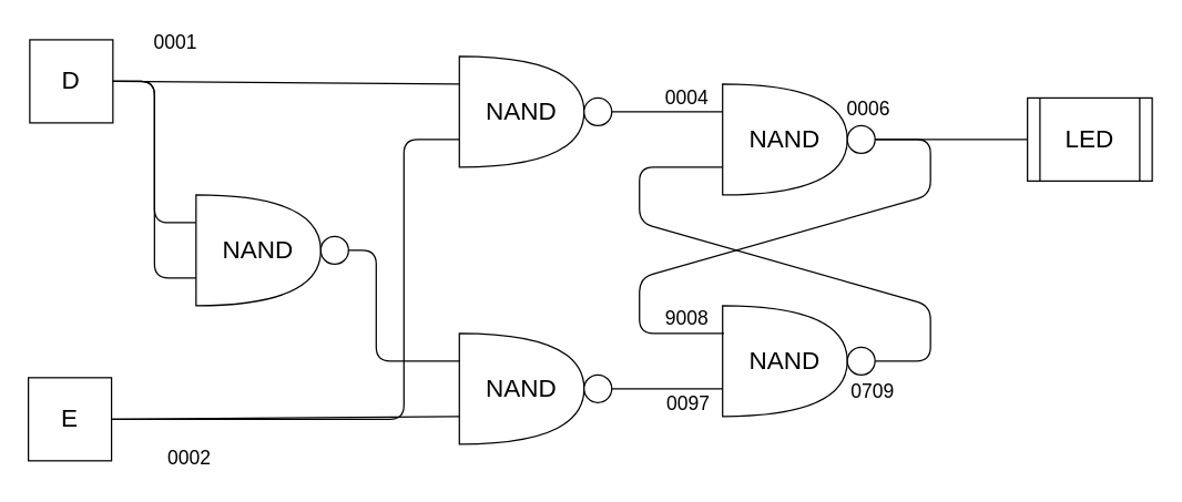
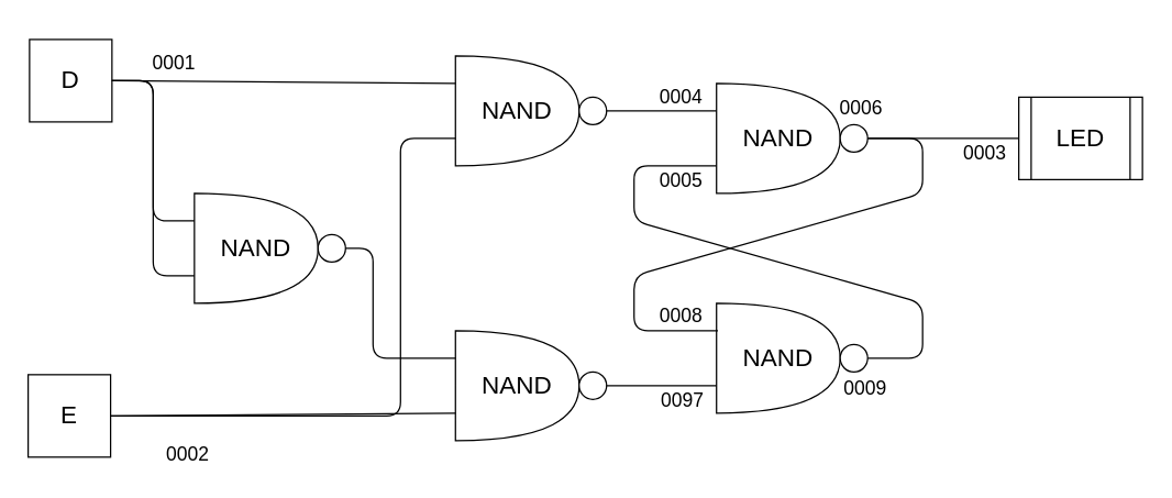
  <mxCell id="0" />
  <mxCell id="1" parent="0" />
  <mxCell id="2" value="&lt;span style=&quot;font-size: 18px&quot;&gt;D&lt;/span&gt;" style="whiteSpace=wrap;html=1;aspect=fixed;" parent="1" vertex="1"><mxGeometry x="21" y="28" width="60" height="60" as="geometry" /></mxCell>
  <mxCell id="3" value="&lt;font style=&quot;font-size: 18px&quot;&gt;E&lt;/font&gt;" style="whiteSpace=wrap;html=1;aspect=fixed;" parent="1" vertex="1"><mxGeometry x="20" y="272" width="60" height="60" as="geometry" /></mxCell>
  <mxCell id="4" value="&lt;font style=&quot;font-size: 18px&quot;&gt;LED&lt;/font&gt;" style="shape=process;whiteSpace=wrap;html=1;backgroundOutline=1;" parent="1" vertex="1"><mxGeometry x="741" y="70" width="90" height="60" as="geometry" /></mxCell>
  <mxCell id="5" value="" style="group" parent="1" vertex="1" connectable="0"><mxGeometry x="521" y="60" width="110" height="80" as="geometry" /></mxCell>
  <mxCell id="6" value="&lt;font style=&quot;font-size: 18px&quot;&gt;NAND&lt;/font&gt;" style="shape=or;whiteSpace=wrap;html=1;" parent="5" vertex="1"><mxGeometry width="90" height="80" as="geometry" /></mxCell>
  <mxCell id="7" value="" style="ellipse;whiteSpace=wrap;html=1;aspect=fixed;" parent="5" vertex="1"><mxGeometry x="90" y="30" width="20" height="20" as="geometry" /></mxCell>
  <mxCell id="8" value="" style="group" parent="1" vertex="1" connectable="0"><mxGeometry x="521" y="220" width="110" height="80" as="geometry" /></mxCell>
  <mxCell id="9" value="&lt;font style=&quot;font-size: 18px&quot;&gt;NAND&lt;/font&gt;" style="shape=or;whiteSpace=wrap;html=1;" parent="8" vertex="1"><mxGeometry width="90" height="80" as="geometry" /></mxCell>
  <mxCell id="10" value="" style="ellipse;whiteSpace=wrap;html=1;aspect=fixed;" parent="8" vertex="1"><mxGeometry x="90" y="30" width="20" height="20" as="geometry" /></mxCell>
  <mxCell id="11" value="" style="endArrow=none;html=1;entryX=0;entryY=0.5;entryDx=0;entryDy=0;exitX=1;exitY=0.5;exitDx=0;exitDy=0;" parent="1" source="7" target="4" edge="1"><mxGeometry width="50" height="50" relative="1" as="geometry"><mxPoint x="801" y="180" as="sourcePoint" /><mxPoint x="641" y="230" as="targetPoint" /></mxGeometry></mxCell>
  <mxCell id="12" value="&lt;font style=&quot;font-size: 14px&quot;&gt;0004&lt;/font&gt;" style="text;html=1;align=center;verticalAlign=middle;resizable=0;points=[];autosize=1;strokeColor=none;" parent="1" vertex="1"><mxGeometry x="470" y="60" width="50" height="20" as="geometry" /></mxCell>
+ <mxCell id="13" value="&lt;font style=&quot;font-size: 14px&quot;&gt;0005&lt;/font&gt;" style="text;html=1;align=center;verticalAlign=middle;resizable=0;points=[];autosize=1;strokeColor=none;" parent="1" vertex="1"><mxGeometry x="470" y="121" width="50" height="20" as="geometry" /></mxCell>
  <mxCell id="14" value="&lt;font style=&quot;font-size: 14px&quot;&gt;0006&lt;/font&gt;" style="text;html=1;align=center;verticalAlign=middle;resizable=0;points=[];autosize=1;strokeColor=none;" parent="1" vertex="1"><mxGeometry x="601" y="68" width="50" height="20" as="geometry" /></mxCell>
  <mxCell id="15" value="&lt;font style=&quot;font-size: 14px&quot;&gt;0097&lt;/font&gt;" style="text;html=1;align=center;verticalAlign=middle;resizable=0;points=[];autosize=1;strokeColor=none;" parent="1" vertex="1"><mxGeometry x="471" y="281" width="50" height="20" as="geometry" /></mxCell>
- <mxCell id="16" value="&lt;font style=&quot;font-size: 14px&quot;&gt;9008&lt;/font&gt;" style="text;html=1;align=center;verticalAlign=middle;resizable=0;points=[];autosize=1;strokeColor=none;" parent="1" vertex="1"><mxGeometry x="470" y="219" width="50" height="20" as="geometry" /></mxCell>
- <mxCell id="17" value="&lt;font style=&quot;font-size: 14px&quot;&gt;0709&lt;/font&gt;" style="text;html=1;align=center;verticalAlign=middle;resizable=0;points=[];autosize=1;strokeColor=none;" parent="1" vertex="1"><mxGeometry x="604" y="272" width="50" height="20" as="geometry" /></mxCell>
+ <mxCell id="16" value="&lt;font style=&quot;font-size: 14px&quot;&gt;0008&lt;/font&gt;" style="text;html=1;align=center;verticalAlign=middle;resizable=0;points=[];autosize=1;strokeColor=none;" parent="1" vertex="1"><mxGeometry x="470" y="219" width="50" height="20" as="geometry" /></mxCell>
+ <mxCell id="17" value="&lt;font style=&quot;font-size: 14px&quot;&gt;0009&lt;/font&gt;" style="text;html=1;align=center;verticalAlign=middle;resizable=0;points=[];autosize=1;strokeColor=none;" parent="1" vertex="1"><mxGeometry x="604" y="272" width="50" height="20" as="geometry" /></mxCell>
  <mxCell id="18" value="" style="endArrow=none;html=1;entryX=0;entryY=0.75;entryDx=0;entryDy=0;entryPerimeter=0;" parent="1" target="6" edge="1"><mxGeometry width="50" height="50" relative="1" as="geometry"><mxPoint x="631" y="260" as="sourcePoint" /><mxPoint x="591" y="220" as="targetPoint" /><Array as="points"><mxPoint x="671" y="260" /><mxPoint x="671" y="220" /><mxPoint x="461" y="160" /><mxPoint x="461" y="120" /></Array></mxGeometry></mxCell>
  <mxCell id="19" value="" style="endArrow=none;html=1;entryX=1;entryY=0.5;entryDx=0;entryDy=0;" parent="1" target="7" edge="1"><mxGeometry width="50" height="50" relative="1" as="geometry"><mxPoint x="522" y="240" as="sourcePoint" /><mxPoint x="591" y="220" as="targetPoint" /><Array as="points"><mxPoint x="461" y="240" /><mxPoint x="461" y="200" /><mxPoint x="671" y="140" /><mxPoint x="671" y="100" /></Array></mxGeometry></mxCell>
- <mxCell id="20" value="&lt;font style=&quot;font-size: 14px&quot;&gt;0001&lt;/font&gt;" style="text;html=1;align=center;verticalAlign=middle;resizable=0;points=[];autosize=1;strokeColor=none;" parent="1" vertex="1"><mxGeometry x="101" y="20" width="50" height="20" as="geometry" /></mxCell>
+ <mxCell id="20" value="&lt;font style=&quot;font-size: 14px&quot;&gt;0001&lt;/font&gt;" style="text;html=1;align=center;verticalAlign=middle;resizable=0;points=[];autosize=1;strokeColor=none;" parent="1" vertex="1"><mxGeometry x="101" y="35" width="50" height="20" as="geometry" /></mxCell>
  <mxCell id="21" value="&lt;font style=&quot;font-size: 14px&quot;&gt;0002&lt;/font&gt;" style="text;html=1;align=center;verticalAlign=middle;resizable=0;points=[];autosize=1;strokeColor=none;" parent="1" vertex="1"><mxGeometry x="111" y="320" width="50" height="20" as="geometry" /></mxCell>
+ <mxCell id="22" value="&lt;font style=&quot;font-size: 14px&quot;&gt;0003&lt;/font&gt;" style="text;html=1;align=center;verticalAlign=middle;resizable=0;points=[];autosize=1;strokeColor=none;" parent="1" vertex="1"><mxGeometry x="691" y="101" width="50" height="20" as="geometry" /></mxCell>
  <mxCell id="23" value="" style="group" vertex="1" connectable="0" parent="1"><mxGeometry x="141" y="140" width="110" height="80" as="geometry" /></mxCell>
  <mxCell id="24" value="&lt;font style=&quot;font-size: 18px&quot;&gt;NAND&lt;/font&gt;" style="shape=or;whiteSpace=wrap;html=1;" vertex="1" parent="23"><mxGeometry width="90" height="80" as="geometry" /></mxCell>
  <mxCell id="25" value="" style="ellipse;whiteSpace=wrap;html=1;aspect=fixed;" vertex="1" parent="23"><mxGeometry x="90" y="30" width="20" height="20" as="geometry" /></mxCell>
  <mxCell id="26" value="" style="group" vertex="1" connectable="0" parent="1"><mxGeometry x="331" y="40" width="110" height="80" as="geometry" /></mxCell>
  <mxCell id="27" value="&lt;font style=&quot;font-size: 18px&quot;&gt;NAND&lt;/font&gt;" style="shape=or;whiteSpace=wrap;html=1;" vertex="1" parent="26"><mxGeometry width="90" height="80" as="geometry" /></mxCell>
  <mxCell id="28" value="" style="ellipse;whiteSpace=wrap;html=1;aspect=fixed;" vertex="1" parent="26"><mxGeometry x="90" y="30" width="20" height="20" as="geometry" /></mxCell>
  <mxCell id="29" value="" style="group" vertex="1" connectable="0" parent="1"><mxGeometry x="331" y="240" width="110" height="80" as="geometry" /></mxCell>
  <mxCell id="30" value="&lt;font style=&quot;font-size: 18px&quot;&gt;NAND&lt;/font&gt;" style="shape=or;whiteSpace=wrap;html=1;" vertex="1" parent="29"><mxGeometry width="90" height="80" as="geometry" /></mxCell>
  <mxCell id="31" value="" style="ellipse;whiteSpace=wrap;html=1;aspect=fixed;" vertex="1" parent="29"><mxGeometry x="90" y="30" width="20" height="20" as="geometry" /></mxCell>
  <mxCell id="32" value="" style="endArrow=none;html=1;exitX=1;exitY=0.5;exitDx=0;exitDy=0;entryX=0;entryY=0.25;entryDx=0;entryDy=0;entryPerimeter=0;" edge="1" parent="1" source="2" target="24"><mxGeometry width="50" height="50" relative="1" as="geometry"><mxPoint x="401" y="280" as="sourcePoint" /><mxPoint x="451" y="230" as="targetPoint" /><Array as="points"><mxPoint x="111" y="58" /><mxPoint x="111" y="160" /></Array></mxGeometry></mxCell>
  <mxCell id="33" value="" style="endArrow=none;html=1;entryX=0;entryY=0.75;entryDx=0;entryDy=0;entryPerimeter=0;exitX=1;exitY=0.5;exitDx=0;exitDy=0;" edge="1" parent="1" source="2" target="24"><mxGeometry width="50" height="50" relative="1" as="geometry"><mxPoint x="81" y="80" as="sourcePoint" /><mxPoint x="161" y="171" as="targetPoint" /><Array as="points"><mxPoint x="111" y="58" /><mxPoint x="111" y="200" /></Array></mxGeometry></mxCell>
  <mxCell id="34" value="" style="endArrow=none;html=1;exitX=1;exitY=0.5;exitDx=0;exitDy=0;entryX=0;entryY=0.75;entryDx=0;entryDy=0;entryPerimeter=0;" edge="1" parent="1" source="3" target="30"><mxGeometry width="50" height="50" relative="1" as="geometry"><mxPoint x="401" y="280" as="sourcePoint" /><mxPoint x="451" y="230" as="targetPoint" /></mxGeometry></mxCell>
  <mxCell id="35" value="" style="endArrow=none;html=1;exitX=1;exitY=0.5;exitDx=0;exitDy=0;entryX=0;entryY=0.75;entryDx=0;entryDy=0;entryPerimeter=0;" edge="1" parent="1" source="3" target="27"><mxGeometry width="50" height="50" relative="1" as="geometry"><mxPoint x="91" y="290" as="sourcePoint" /><mxPoint x="321" y="290" as="targetPoint" /><Array as="points"><mxPoint x="291" y="302" /><mxPoint x="291" y="100" /></Array></mxGeometry></mxCell>
  <mxCell id="36" value="" style="endArrow=none;html=1;exitX=1;exitY=0.5;exitDx=0;exitDy=0;entryX=0;entryY=0.25;entryDx=0;entryDy=0;entryPerimeter=0;" edge="1" parent="1" source="2" target="27"><mxGeometry width="50" height="50" relative="1" as="geometry"><mxPoint x="401" y="280" as="sourcePoint" /><mxPoint x="451" y="230" as="targetPoint" /></mxGeometry></mxCell>
  <mxCell id="37" value="" style="endArrow=none;html=1;exitX=1;exitY=0.5;exitDx=0;exitDy=0;entryX=0;entryY=0.25;entryDx=0;entryDy=0;entryPerimeter=0;" edge="1" parent="1" source="25" target="30"><mxGeometry width="50" height="50" relative="1" as="geometry"><mxPoint x="401" y="280" as="sourcePoint" /><mxPoint x="451" y="230" as="targetPoint" /><Array as="points"><mxPoint x="271" y="180" /><mxPoint x="271" y="260" /></Array></mxGeometry></mxCell>
  <mxCell id="38" value="" style="endArrow=none;html=1;entryX=0;entryY=0.75;entryDx=0;entryDy=0;entryPerimeter=0;exitX=1;exitY=0.5;exitDx=0;exitDy=0;" edge="1" parent="1" source="31" target="9"><mxGeometry width="50" height="50" relative="1" as="geometry"><mxPoint x="441" y="260" as="sourcePoint" /><mxPoint x="451" y="230" as="targetPoint" /></mxGeometry></mxCell>
  <mxCell id="39" value="" style="endArrow=none;html=1;entryX=0;entryY=0.25;entryDx=0;entryDy=0;entryPerimeter=0;exitX=1;exitY=0.5;exitDx=0;exitDy=0;" edge="1" parent="1" source="28" target="6"><mxGeometry width="50" height="50" relative="1" as="geometry"><mxPoint x="451" y="270" as="sourcePoint" /><mxPoint x="531" y="270" as="targetPoint" /></mxGeometry></mxCell>
